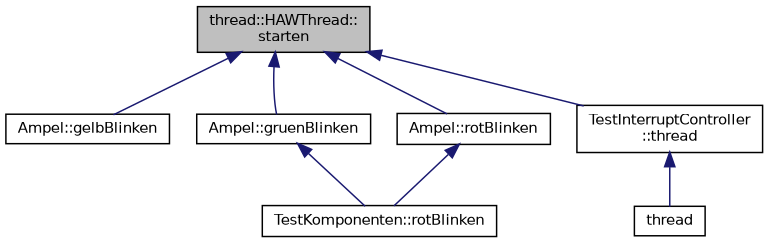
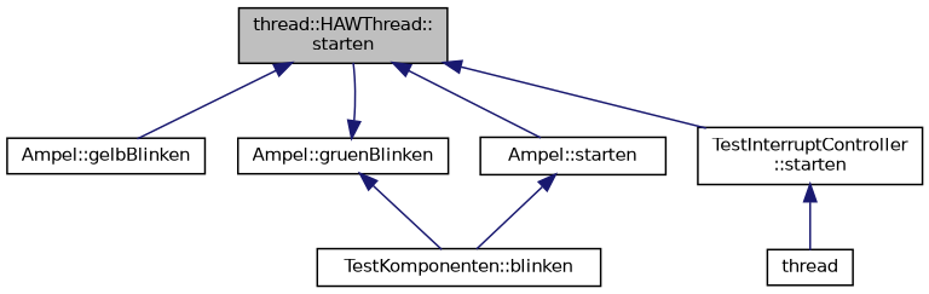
  digraph {
    rankdir=TB
    node [color=black fillcolor=white fontname=Helvetica fontsize=10 shape=record style=filled]
    edge [color=midnightblue dir=back fontname=Helvetica fontsize=10 labelfontname=Helvetica labelfontsize=10 style=solid]
    n1 [fillcolor=grey75 fontcolor=black height=0.2 label="thread::HAWThread::\lstarten" width=0.4]
    n2 [height=0.2 label="Ampel::gelbBlinken" width=0.4]
    n3 [height=0.2 label="Ampel::gruenBlinken" width=0.4]
-   n4 [height=0.2 label="Ampel::rotBlinken" width=0.4]
-   n5 [height=0.2 label="TestInterruptController\l::thread" width=0.4]
-   n6 [height=0.2 label="TestKomponenten::rotBlinken" width=0.4]
+   n4 [height=0.2 label="Ampel::starten" width=0.4]
+   n5 [height=0.2 label="TestInterruptController\l::starten" width=0.4]
+   n6 [height=0.2 label="TestKomponenten::blinken" width=0.4]
    n7 [height=0.2 label=thread width=0.4]
    n1 -> n2
-   n1 -> n3
+   n3 -> n1
    n1 -> n4
    n1 -> n5
    n3 -> n6
    n4 -> n6
    n5 -> n7
  }
